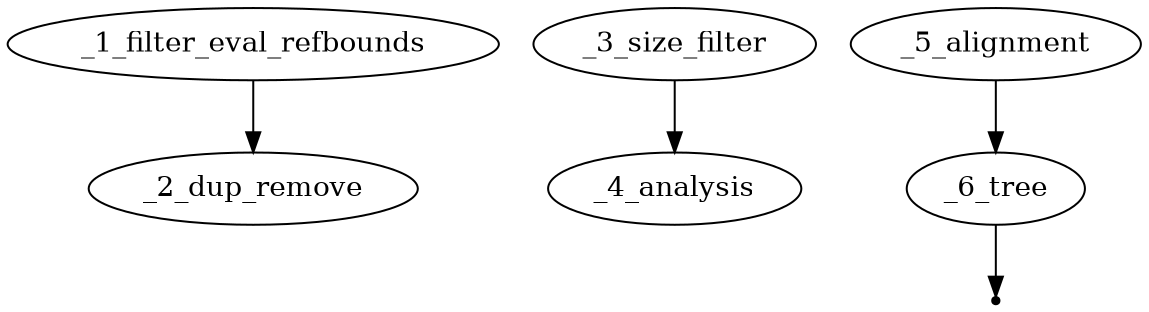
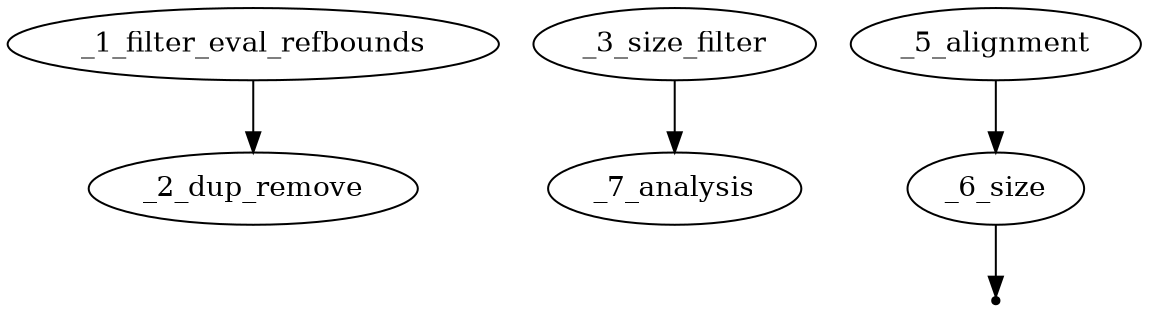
  digraph {
    n1 [label=_1_filter_eval_refbounds]
    n2 [label=_2_dup_remove]
    n3 [label=_3_size_filter]
-   n4 [label=_4_analysis]
+   n4 [label=_7_analysis]
    n5 [label=_5_alignment]
-   n6 [label=_6_tree]
+   n6 [label=_6_size]
    v6 [shape=point]
    n1 -> n2
    n3 -> n4
    n5 -> n6
    n6 -> v6
  }
